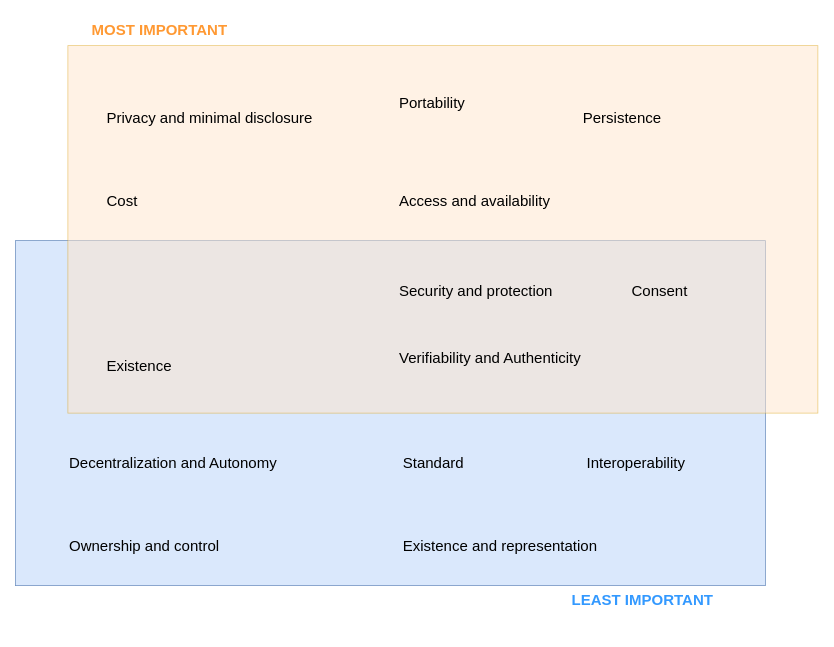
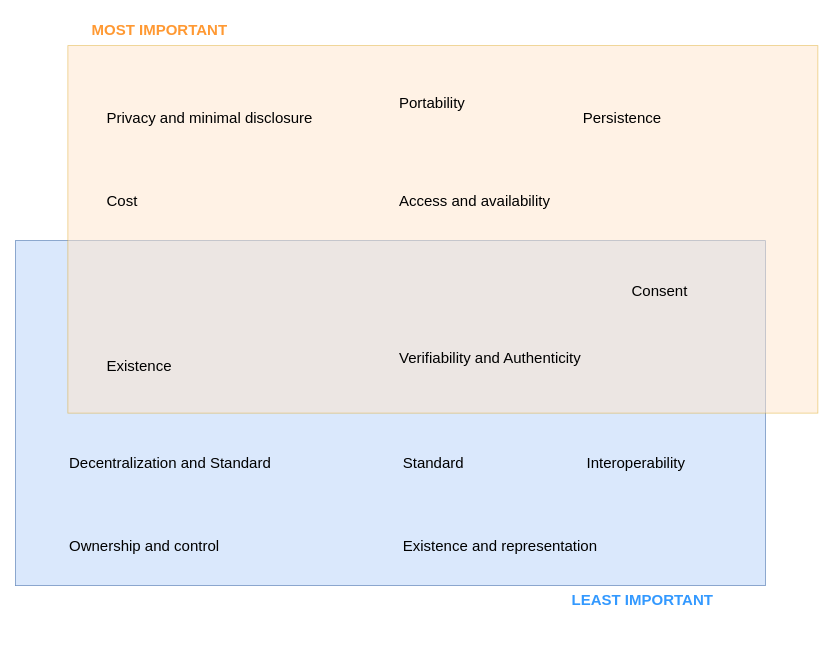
  <mxCell id="0" />
  <mxCell id="1" parent="0" />
  <mxCell id="2" value="" style="rounded=1;whiteSpace=wrap;html=1;arcSize=0;fillColor=#dae8fc;strokeColor=#6c8ebf;" parent="1" vertex="1"><mxGeometry x="20" y="320" width="1000" height="460" as="geometry" /></mxCell>
  <mxCell id="3" value="" style="rounded=1;whiteSpace=wrap;html=1;arcSize=0;fillColor=#ffe6cc;strokeColor=#d79b00;opacity=50;" parent="1" vertex="1"><mxGeometry x="90" y="60" width="1000" height="490" as="geometry" /></mxCell>
  <mxCell id="4" value="&lt;div style=&quot;line-height: 200%;&quot; align=&quot;right&quot;&gt;&lt;font style=&quot;font-size: 20px; line-height: 200%;&quot;&gt;Ownership and control&lt;/font&gt;&lt;/div&gt;" style="text;whiteSpace=wrap;html=1;" parent="1" vertex="1"><mxGeometry x="90" y="700" width="230" height="60" as="geometry" /></mxCell>
  <mxCell id="5" value="&lt;div style=&quot;line-height: 200%;&quot; align=&quot;right&quot;&gt;&lt;font style=&quot;font-size: 20px; line-height: 200%;&quot;&gt;Access and availability&lt;/font&gt;&lt;/div&gt;" style="text;whiteSpace=wrap;html=1;" parent="1" vertex="1"><mxGeometry x="530" y="240" width="230" height="60" as="geometry" /></mxCell>
  <mxCell id="6" value="&lt;div style=&quot;line-height: 200%;&quot; align=&quot;right&quot;&gt;&lt;font style=&quot;font-size: 20px; line-height: 200%;&quot;&gt;Existence&lt;/font&gt;&lt;/div&gt;" style="text;whiteSpace=wrap;html=1;" parent="1" vertex="1"><mxGeometry x="140" y="460" width="160" height="60" as="geometry" /></mxCell>
  <mxCell id="7" value="&lt;div style=&quot;line-height: 200%;&quot; align=&quot;right&quot;&gt;&lt;font style=&quot;font-size: 20px; line-height: 200%;&quot;&gt;Persistence&lt;/font&gt;&lt;/div&gt;" style="text;whiteSpace=wrap;html=1;" parent="1" vertex="1"><mxGeometry x="775" y="130" width="140" height="60" as="geometry" /></mxCell>
  <mxCell id="8" value="&lt;div style=&quot;line-height: 200%;&quot; align=&quot;right&quot;&gt;&lt;font style=&quot;font-size: 20px; line-height: 200%;&quot;&gt;Portability&lt;/font&gt;&lt;/div&gt;" style="text;whiteSpace=wrap;html=1;" parent="1" vertex="1"><mxGeometry x="530" y="110" width="120" height="60" as="geometry" /></mxCell>
  <mxCell id="9" value="&lt;div style=&quot;line-height: 200%;&quot; align=&quot;right&quot;&gt;&lt;font style=&quot;font-size: 20px; line-height: 200%;&quot;&gt;Interoperability&lt;/font&gt;&lt;/div&gt;" style="text;whiteSpace=wrap;html=1;" parent="1" vertex="1"><mxGeometry x="780" y="590" width="160" height="60" as="geometry" /></mxCell>
  <mxCell id="10" value="&lt;div style=&quot;line-height: 200%;&quot; align=&quot;right&quot;&gt;&lt;font style=&quot;font-size: 20px; line-height: 200%;&quot;&gt;Consent&lt;/font&gt;&lt;/div&gt;" style="text;whiteSpace=wrap;html=1;" parent="1" vertex="1"><mxGeometry x="840" y="360" width="110" height="60" as="geometry" /></mxCell>
- <mxCell id="11" value="&lt;div style=&quot;line-height: 200%;&quot; align=&quot;right&quot;&gt;&lt;font style=&quot;font-size: 20px; line-height: 200%;&quot;&gt;Security and protection&lt;/font&gt;&lt;/div&gt;" style="text;whiteSpace=wrap;html=1;" parent="1" vertex="1"><mxGeometry x="530" y="360" width="240" height="60" as="geometry" /></mxCell>
  <mxCell id="12" value="&lt;div style=&quot;line-height: 200%;&quot; align=&quot;right&quot;&gt;&lt;font style=&quot;font-size: 20px; line-height: 200%;&quot;&gt;Privacy and minimal disclosure&lt;/font&gt;&lt;/div&gt;" style="text;whiteSpace=wrap;html=1;" parent="1" vertex="1"><mxGeometry x="140" y="130" width="310" height="60" as="geometry" /></mxCell>
  <mxCell id="13" value="&lt;div style=&quot;line-height: 200%;&quot; align=&quot;right&quot;&gt;&lt;font style=&quot;font-size: 20px; line-height: 200%;&quot;&gt;Standard&lt;/font&gt;&lt;/div&gt;" style="text;whiteSpace=wrap;html=1;" parent="1" vertex="1"><mxGeometry x="535" y="590" width="110" height="60" as="geometry" /></mxCell>
  <mxCell id="14" value="&lt;div style=&quot;line-height: 200%;&quot; align=&quot;right&quot;&gt;&lt;font style=&quot;font-size: 20px; line-height: 200%;&quot;&gt;Cost&lt;/font&gt;&lt;/div&gt;" style="text;whiteSpace=wrap;html=1;" parent="1" vertex="1"><mxGeometry x="140" y="240" width="70" height="60" as="geometry" /></mxCell>
- <mxCell id="15" value="&lt;div style=&quot;line-height: 200%;&quot; align=&quot;right&quot;&gt;&lt;font style=&quot;font-size: 20px; line-height: 200%;&quot;&gt;Decentralization and Autonomy&lt;/font&gt;&lt;/div&gt;" style="text;whiteSpace=wrap;html=1;" parent="1" vertex="1"><mxGeometry x="90" y="590" width="310" height="60" as="geometry" /></mxCell>
+ <mxCell id="15" value="&lt;div style=&quot;line-height: 200%;&quot; align=&quot;right&quot;&gt;&lt;font style=&quot;font-size: 20px; line-height: 200%;&quot;&gt;Decentralization and Standard&lt;/font&gt;&lt;/div&gt;" style="text;whiteSpace=wrap;html=1;" parent="1" vertex="1"><mxGeometry x="90" y="590" width="310" height="60" as="geometry" /></mxCell>
  <mxCell id="16" value="&lt;div style=&quot;line-height: 200%;&quot; align=&quot;right&quot;&gt;&lt;font style=&quot;font-size: 20px; line-height: 200%;&quot;&gt;Verifiability and Authenticity&lt;/font&gt;&lt;/div&gt;" style="text;whiteSpace=wrap;html=1;" parent="1" vertex="1"><mxGeometry x="530" y="450" width="280" height="60" as="geometry" /></mxCell>
  <mxCell id="17" value="&lt;div style=&quot;line-height: 200%;&quot; align=&quot;right&quot;&gt;&lt;font style=&quot;font-size: 20px; line-height: 200%;&quot;&gt;Existence and representation&lt;/font&gt;&lt;/div&gt;" style="text;whiteSpace=wrap;html=1;" parent="1" vertex="1"><mxGeometry x="535" y="700" width="290" height="60" as="geometry" /></mxCell>
  <mxCell id="18" value="&lt;div style=&quot;line-height: 200%;&quot; align=&quot;right&quot;&gt;&lt;span style=&quot;color: rgb(255, 153, 51);&quot;&gt;&lt;b&gt;&lt;font style=&quot;font-size: 20px;&quot;&gt;MOST IMPORTANT&lt;/font&gt;&lt;/b&gt;&lt;/span&gt;&lt;br&gt;&lt;/div&gt;" style="text;whiteSpace=wrap;html=1;" parent="1" vertex="1"><mxGeometry x="120" width="240" height="60" as="geometry" y="20" /></mxCell>
  <mxCell id="19" value="&lt;div style=&quot;line-height: 200%;&quot; align=&quot;right&quot;&gt;&lt;b&gt;&lt;font style=&quot;font-size: 20px; color: rgb(51, 153, 255);&quot;&gt;LEAST IMPORTANT&lt;/font&gt;&lt;span style=&quot;color: rgba(0, 0, 0, 0);&quot;&gt;&lt;br&gt;&lt;/span&gt;&lt;/b&gt;&lt;/div&gt;" style="text;whiteSpace=wrap;html=1;" parent="1" vertex="1"><mxGeometry x="760" y="780" width="240" height="60" as="geometry" /></mxCell>
